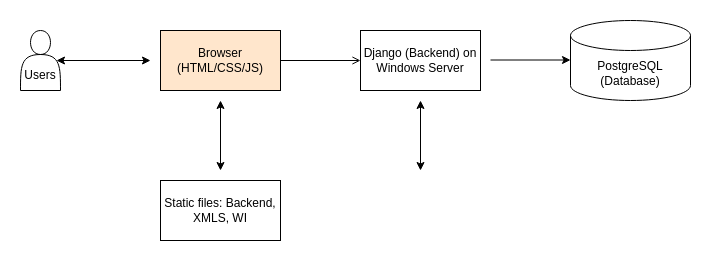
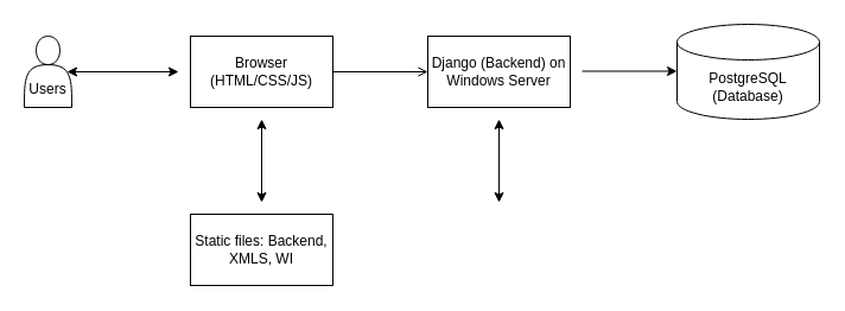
  <mxCell id="0" />
  <mxCell id="1" parent="0" />
  <mxCell id="2" value="&lt;div&gt;&lt;br&gt;&lt;/div&gt;&lt;div&gt;&lt;br&gt;&lt;/div&gt;Users" style="shape=actor;whiteSpace=wrap;html=1;" parent="1" vertex="1"><mxGeometry x="20" y="30" width="40" height="60" as="geometry" /></mxCell>
  <mxCell id="3" value="" style="edgeStyle=orthogonalEdgeStyle;rounded=0;orthogonalLoop=1;jettySize=auto;html=1;endArrow=open;" parent="1" source="4" target="5" edge="1"><mxGeometry relative="1" as="geometry" /></mxCell>
- <mxCell id="4" value="&lt;div&gt;Browser (HTML/CSS/JS)&lt;/div&gt;" style="rounded=0;whiteSpace=wrap;html=1;fillColor=#ffe6cc;" parent="1" vertex="1"><mxGeometry x="160" y="30" width="120" height="60" as="geometry" /></mxCell>
+ <mxCell id="4" value="&lt;div&gt;Browser (HTML/CSS/JS)&lt;/div&gt;" style="rounded=0;whiteSpace=wrap;html=1;" parent="1" vertex="1"><mxGeometry x="160" y="30" width="120" height="60" as="geometry" /></mxCell>
  <mxCell id="5" value="&lt;br&gt;&lt;div&gt;Django (Backend) on Windows Server&lt;/div&gt;&lt;div&gt;&lt;br/&gt;&lt;/div&gt;" style="rounded=0;whiteSpace=wrap;html=1;" parent="1" vertex="1"><mxGeometry x="360" y="30" width="120" height="60" as="geometry" /></mxCell>
  <mxCell id="6" value="" style="endArrow=classic;html=1;rounded=0;" parent="1" edge="1"><mxGeometry width="50" height="50" relative="1" as="geometry"><mxPoint x="490" y="59.5" as="sourcePoint" /><mxPoint x="570" y="59.5" as="targetPoint" /><Array as="points" /></mxGeometry></mxCell>
  <mxCell id="7" value="" style="endArrow=classic;startArrow=classic;html=1;rounded=0;" parent="1" edge="1"><mxGeometry width="50" height="50" relative="1" as="geometry"><mxPoint x="220" y="170" as="sourcePoint" /><mxPoint x="220" y="100" as="targetPoint" /></mxGeometry></mxCell>
  <mxCell id="8" value="" style="endArrow=classic;startArrow=classic;html=1;rounded=0;" parent="1" edge="1"><mxGeometry width="50" height="50" relative="1" as="geometry"><mxPoint x="420" y="170" as="sourcePoint" /><mxPoint x="420" y="100" as="targetPoint" /></mxGeometry></mxCell>
  <mxCell id="9" value="PostgreSQL (Database)" style="shape=cylinder3;whiteSpace=wrap;html=1;boundedLbl=1;backgroundOutline=1;size=15;" parent="1" vertex="1"><mxGeometry x="570" y="20" width="120" height="80" as="geometry" /></mxCell>
  <mxCell id="10" value="Static files: Backend, XMLS, WI" style="rounded=0;whiteSpace=wrap;html=1;" parent="1" vertex="1"><mxGeometry x="160" y="180" width="120" height="60" as="geometry" /></mxCell>
  <mxCell id="11" value="" style="endArrow=classic;startArrow=classic;html=1;rounded=0;exitX=0.9;exitY=0.5;exitDx=0;exitDy=0;exitPerimeter=0;" edge="1" parent="1" source="2"><mxGeometry width="50" height="50" relative="1" as="geometry"><mxPoint x="100" y="110" as="sourcePoint" /><mxPoint x="150" y="60" as="targetPoint" /></mxGeometry></mxCell>
